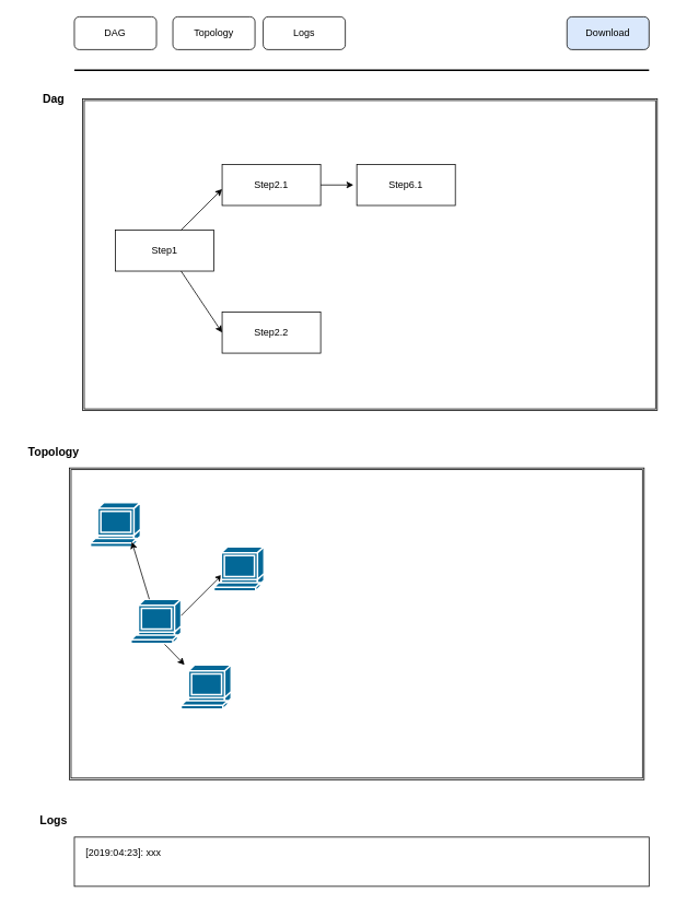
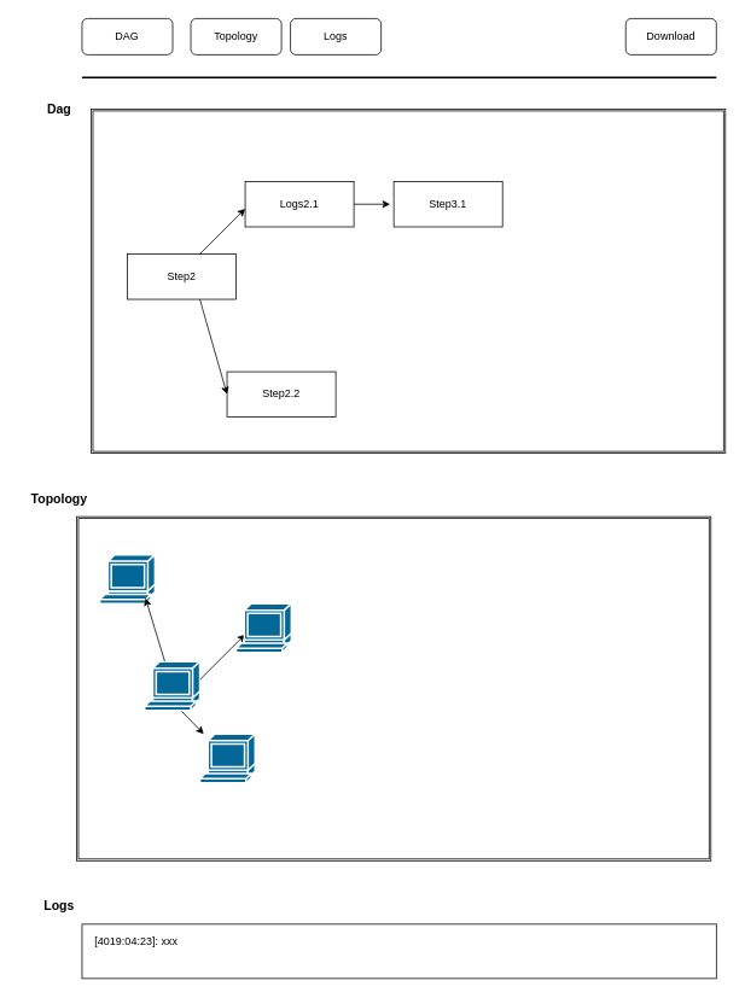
  <mxCell id="0" />
  <mxCell id="1" parent="0" />
  <mxCell id="2" value="DAG" style="rounded=1;whiteSpace=wrap;html=1;" vertex="1" parent="1"><mxGeometry x="90" y="20" width="100" height="40" as="geometry" /></mxCell>
  <mxCell id="3" value="" style="line;strokeWidth=2;html=1;" vertex="1" parent="1"><mxGeometry x="90" y="80" width="700" height="10" as="geometry" /></mxCell>
  <mxCell id="4" value="Logs" style="rounded=1;whiteSpace=wrap;html=1;" vertex="1" parent="1"><mxGeometry x="320" y="20" width="100" height="40" as="geometry" /></mxCell>
  <mxCell id="5" value="Topology" style="rounded=1;whiteSpace=wrap;html=1;" vertex="1" parent="1"><mxGeometry x="210" y="20" width="100" height="40" as="geometry" /></mxCell>
- <mxCell id="6" value="Download" style="rounded=1;whiteSpace=wrap;html=1;fillColor=#dae8fc;" vertex="1" parent="1"><mxGeometry x="690" y="20" width="100" height="40" as="geometry" /></mxCell>
+ <mxCell id="6" value="Download" style="rounded=1;whiteSpace=wrap;html=1;" vertex="1" parent="1"><mxGeometry x="690" y="20" width="100" height="40" as="geometry" /></mxCell>
  <mxCell id="7" value="" style="shape=ext;double=1;rounded=0;whiteSpace=wrap;html=1;" vertex="1" parent="1"><mxGeometry x="100" y="120" width="700" height="380" as="geometry" /></mxCell>
  <mxCell id="8" value="" style="shape=ext;double=1;rounded=0;whiteSpace=wrap;html=1;" vertex="1" parent="1"><mxGeometry x="84" y="570" width="700" height="380" as="geometry" /></mxCell>
- <mxCell id="9" value="Step1" style="rounded=0;whiteSpace=wrap;html=1;" vertex="1" parent="1"><mxGeometry x="140" y="280" width="120" height="50" as="geometry" /></mxCell>
- <mxCell id="10" value="Step2.2" style="rounded=0;whiteSpace=wrap;html=1;" vertex="1" parent="1"><mxGeometry x="270" y="380" width="120" height="50" as="geometry" /></mxCell>
- <mxCell id="11" value="Step2.1" style="rounded=0;whiteSpace=wrap;html=1;" vertex="1" parent="1"><mxGeometry x="270" y="200" width="120" height="50" as="geometry" /></mxCell>
+ <mxCell id="9" value="Step2" style="rounded=0;whiteSpace=wrap;html=1;" vertex="1" parent="1"><mxGeometry x="140" y="280" width="120" height="50" as="geometry" /></mxCell>
+ <mxCell id="10" value="Step2.2" style="rounded=0;whiteSpace=wrap;html=1;" vertex="1" parent="1"><mxGeometry x="250" y="410" width="120" height="50" as="geometry" /></mxCell>
+ <mxCell id="11" value="Logs2.1" style="rounded=0;whiteSpace=wrap;html=1;" vertex="1" parent="1"><mxGeometry x="270" y="200" width="120" height="50" as="geometry" /></mxCell>
  <mxCell id="12" value="" style="endArrow=classic;html=1;" edge="1" parent="1"><mxGeometry width="50" height="50" relative="1" as="geometry"><mxPoint x="220" y="280" as="sourcePoint" /><mxPoint x="270" y="230" as="targetPoint" /></mxGeometry></mxCell>
  <mxCell id="13" value="" style="endArrow=classic;html=1;entryX=0;entryY=0.5;entryDx=0;entryDy=0;" edge="1" parent="1" target="10"><mxGeometry width="50" height="50" relative="1" as="geometry"><mxPoint x="220" y="330" as="sourcePoint" /><mxPoint x="270" y="280" as="targetPoint" /></mxGeometry></mxCell>
  <mxCell id="14" value="&lt;b&gt;&lt;font style=&quot;font-size: 14px&quot;&gt;Dag&lt;/font&gt;&lt;/b&gt;" style="text;html=1;strokeColor=none;fillColor=none;align=center;verticalAlign=middle;whiteSpace=wrap;rounded=0;" vertex="1" parent="1"><mxGeometry y="100" width="90" height="40" as="geometry" x="20" /></mxCell>
  <mxCell id="15" value="" style="endArrow=classic;html=1;exitX=1;exitY=0.5;exitDx=0;exitDy=0;" edge="1" parent="1" source="11"><mxGeometry width="50" height="50" relative="1" as="geometry"><mxPoint x="400" y="220" as="sourcePoint" /><mxPoint x="430" y="225" as="targetPoint" /></mxGeometry></mxCell>
- <mxCell id="16" value="Step6.1" style="rounded=0;whiteSpace=wrap;html=1;" vertex="1" parent="1"><mxGeometry x="434" y="200" width="120" height="50" as="geometry" /></mxCell>
+ <mxCell id="16" value="Step3.1" style="rounded=0;whiteSpace=wrap;html=1;" vertex="1" parent="1"><mxGeometry x="434" y="200" width="120" height="50" as="geometry" /></mxCell>
  <mxCell id="17" value="&lt;b&gt;&lt;font style=&quot;font-size: 14px&quot;&gt;Topology&lt;/font&gt;&lt;/b&gt;" style="text;html=1;strokeColor=none;fillColor=none;align=center;verticalAlign=middle;whiteSpace=wrap;rounded=0;" vertex="1" parent="1"><mxGeometry y="530" width="90" height="40" as="geometry" x="20" /></mxCell>
  <mxCell id="18" value="" style="rounded=0;whiteSpace=wrap;html=1;" vertex="1" parent="1"><mxGeometry x="90" y="1020" width="700" height="60" as="geometry" /></mxCell>
  <mxCell id="19" value="&lt;b&gt;&lt;font style=&quot;font-size: 14px&quot;&gt;Logs&lt;/font&gt;&lt;/b&gt;" style="text;html=1;strokeColor=none;fillColor=none;align=center;verticalAlign=middle;whiteSpace=wrap;rounded=0;" vertex="1" parent="1"><mxGeometry y="980" width="90" height="40" as="geometry" x="20" /></mxCell>
- <mxCell id="20" value="[2019:04:23]: xxx" style="text;html=1;strokeColor=none;fillColor=none;align=center;verticalAlign=middle;whiteSpace=wrap;rounded=0;" vertex="1" parent="1"><mxGeometry x="40" y="1030" width="220" height="20" as="geometry" /></mxCell>
+ <mxCell id="20" value="[4019:04:23]: xxx" style="text;html=1;strokeColor=none;fillColor=none;align=center;verticalAlign=middle;whiteSpace=wrap;rounded=0;" vertex="1" parent="1"><mxGeometry x="40" y="1030" width="220" height="20" as="geometry" /></mxCell>
  <mxCell id="21" value="" style="shape=mxgraph.cisco.computers_and_peripherals.terminal;html=1;pointerEvents=1;dashed=0;fillColor=#036897;strokeColor=#ffffff;strokeWidth=2;verticalLabelPosition=bottom;verticalAlign=top;align=center;outlineConnect=0;" vertex="1" parent="1"><mxGeometry x="159" y="730" width="61" height="54" as="geometry" /></mxCell>
  <mxCell id="22" value="" style="endArrow=classic;html=1;" edge="1" parent="1"><mxGeometry width="50" height="50" relative="1" as="geometry"><mxPoint x="220" y="750" as="sourcePoint" /><mxPoint x="270" y="700" as="targetPoint" /></mxGeometry></mxCell>
  <mxCell id="23" value="" style="shape=mxgraph.cisco.computers_and_peripherals.terminal;html=1;pointerEvents=1;dashed=0;fillColor=#036897;strokeColor=#ffffff;strokeWidth=2;verticalLabelPosition=bottom;verticalAlign=top;align=center;outlineConnect=0;" vertex="1" parent="1"><mxGeometry x="260" y="666" width="61" height="54" as="geometry" /></mxCell>
  <mxCell id="24" value="" style="shape=mxgraph.cisco.computers_and_peripherals.terminal;html=1;pointerEvents=1;dashed=0;fillColor=#036897;strokeColor=#ffffff;strokeWidth=2;verticalLabelPosition=bottom;verticalAlign=top;align=center;outlineConnect=0;" vertex="1" parent="1"><mxGeometry x="220" y="810" width="61" height="54" as="geometry" /></mxCell>
  <mxCell id="25" value="" style="shape=mxgraph.cisco.computers_and_peripherals.terminal;html=1;pointerEvents=1;dashed=0;fillColor=#036897;strokeColor=#ffffff;strokeWidth=2;verticalLabelPosition=bottom;verticalAlign=top;align=center;outlineConnect=0;" vertex="1" parent="1"><mxGeometry x="109.5" y="612" width="61" height="54" as="geometry" /></mxCell>
  <mxCell id="26" value="" style="endArrow=classic;html=1;" edge="1" parent="1" target="24"><mxGeometry width="50" height="50" relative="1" as="geometry"><mxPoint x="200" y="785" as="sourcePoint" /><mxPoint x="250" y="735" as="targetPoint" /></mxGeometry></mxCell>
  <mxCell id="27" value="" style="endArrow=classic;html=1;" edge="1" parent="1" source="21"><mxGeometry width="50" height="50" relative="1" as="geometry"><mxPoint x="110" y="710" as="sourcePoint" /><mxPoint x="160" y="660" as="targetPoint" /></mxGeometry></mxCell>
